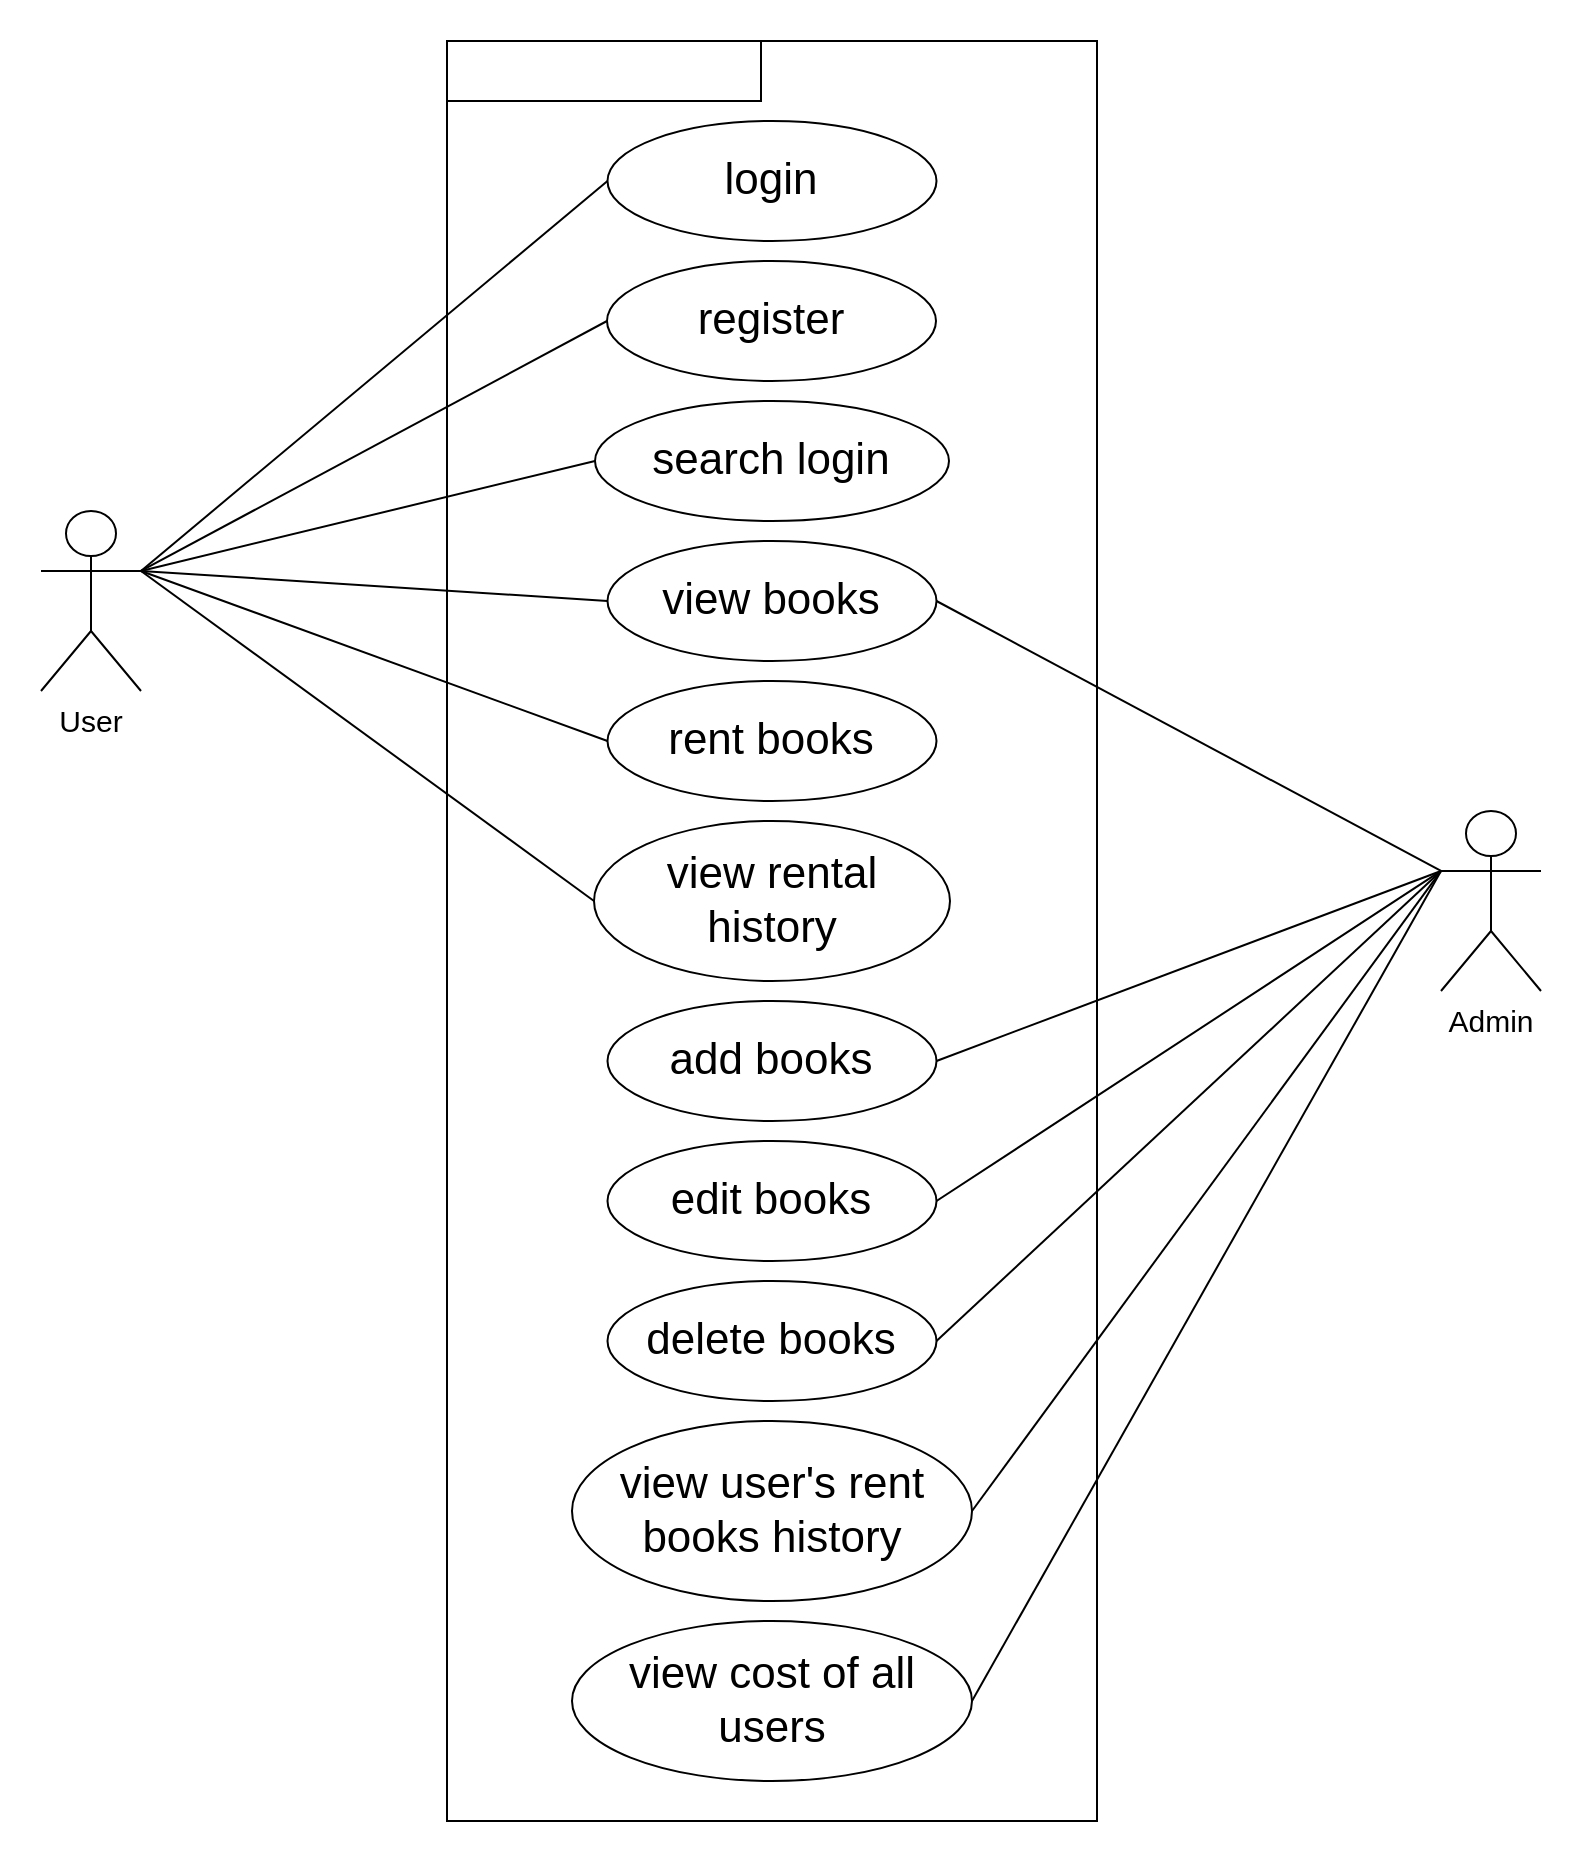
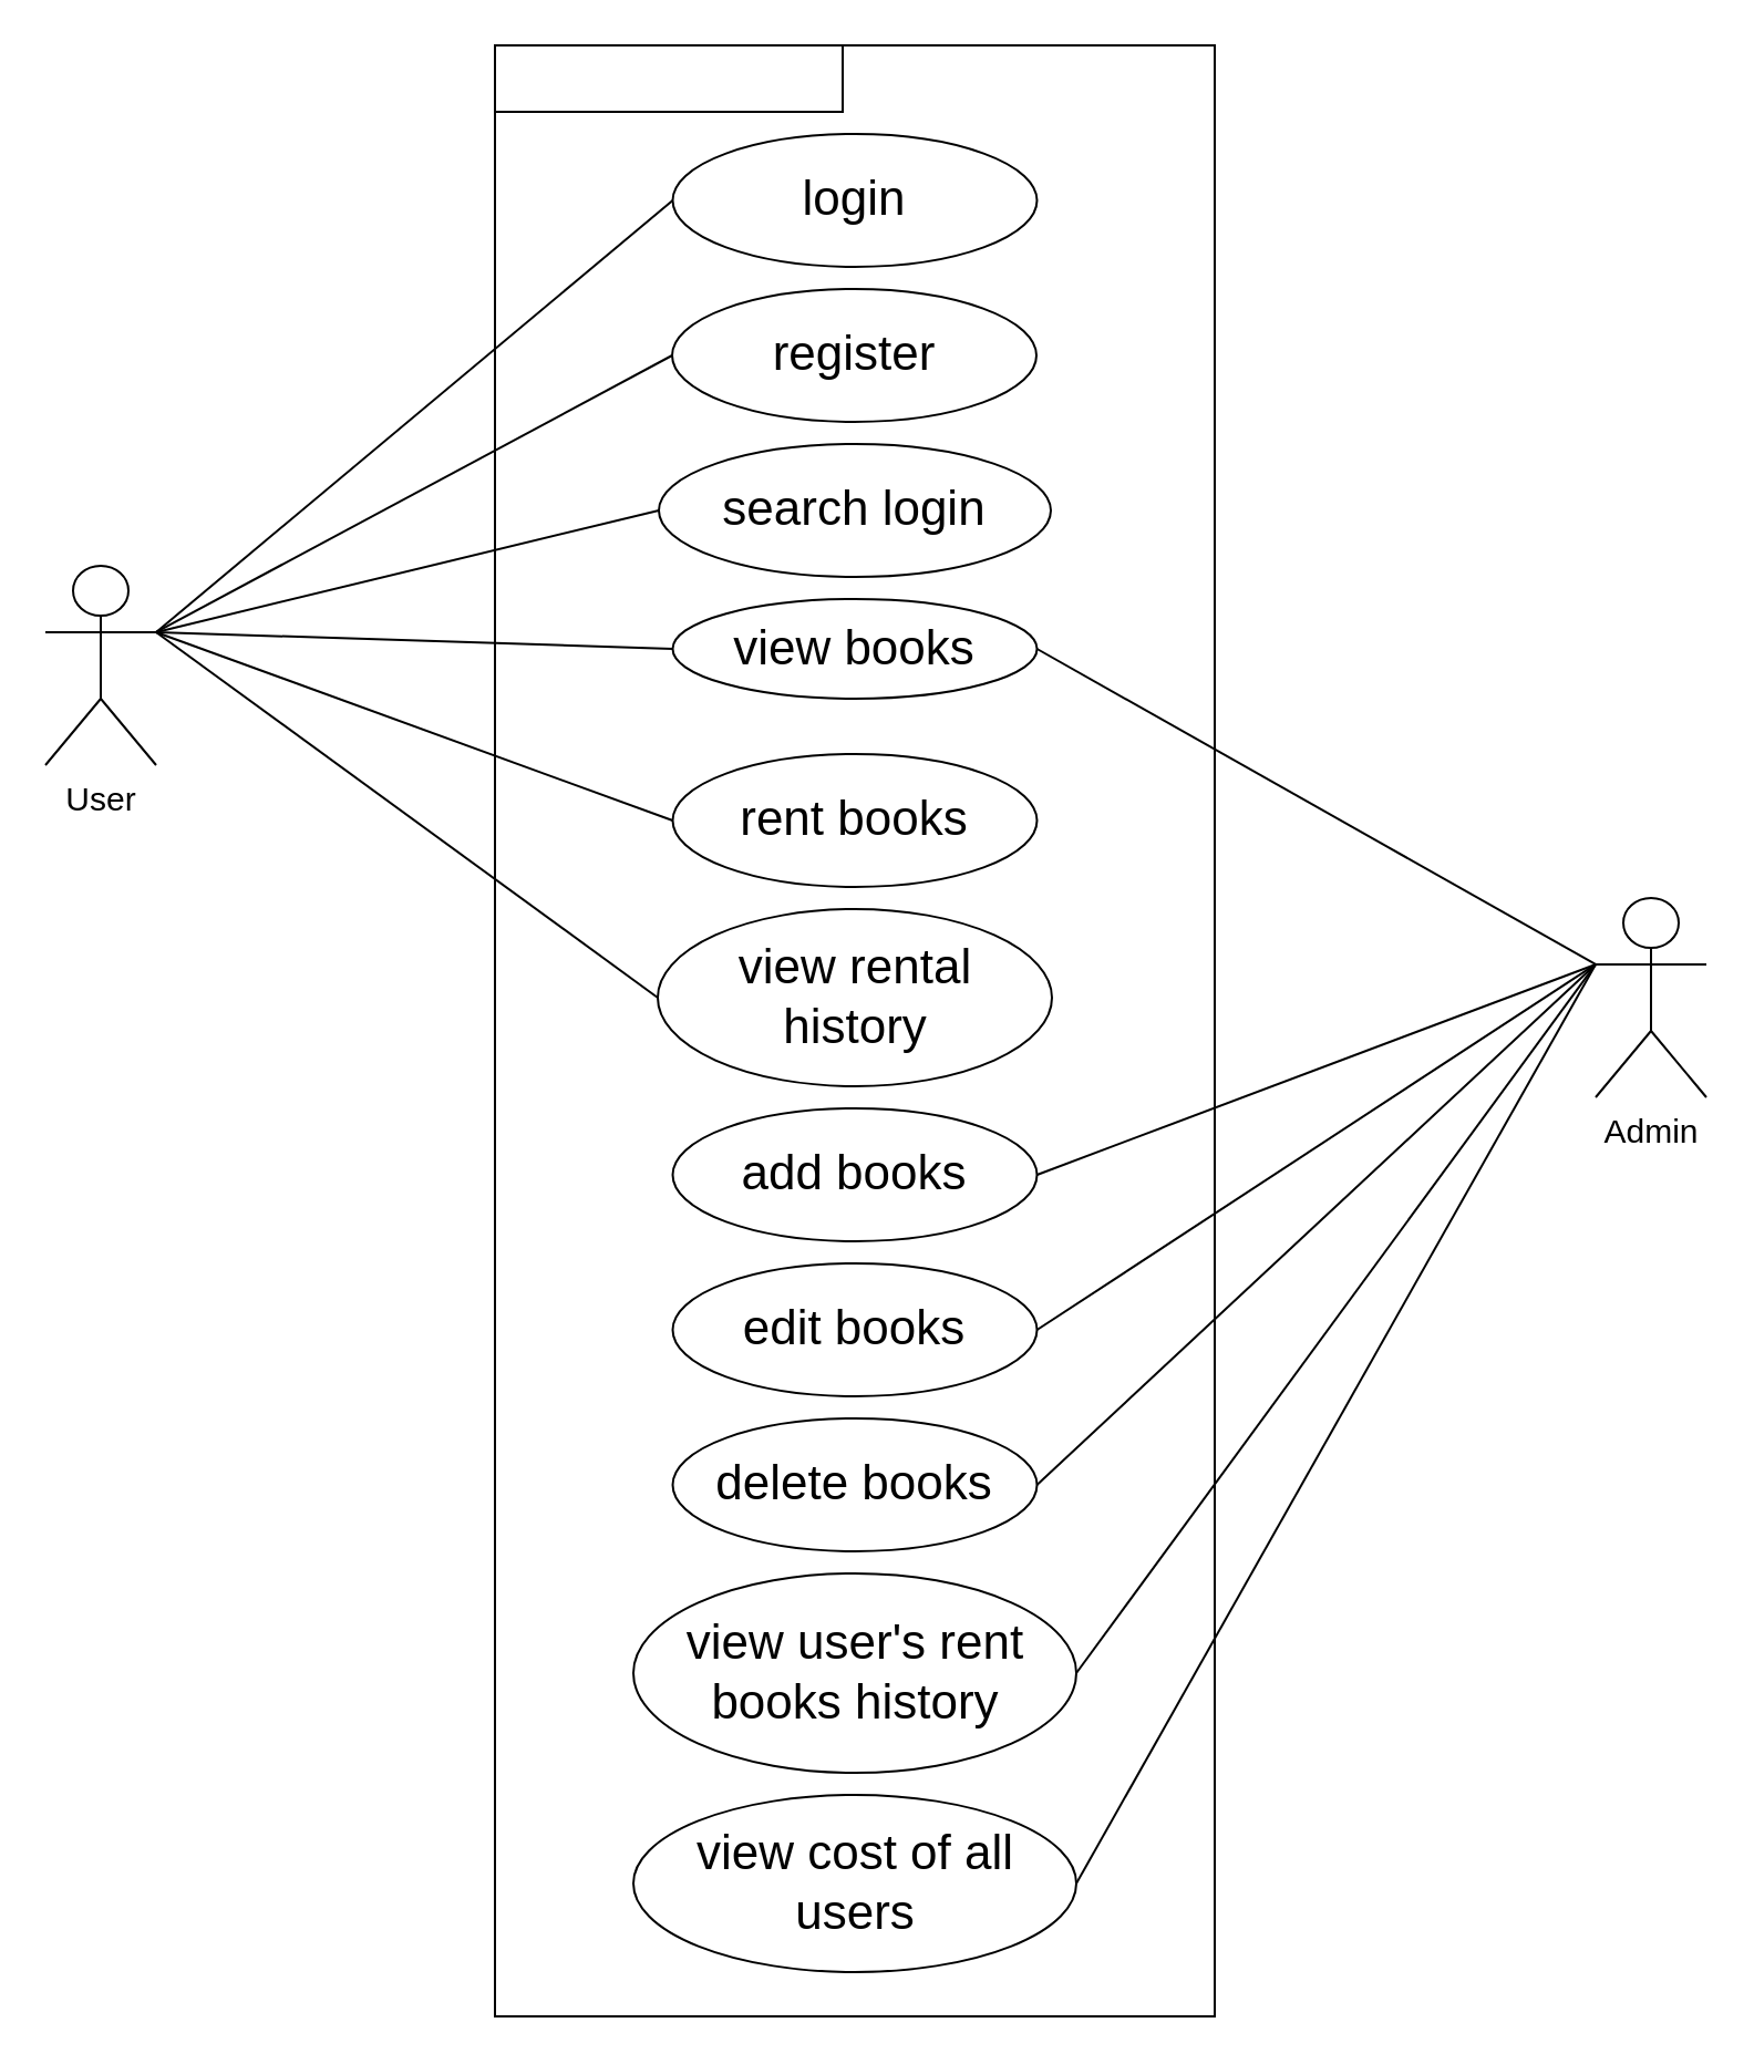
  <mxCell id="0" />
  <mxCell id="1" parent="0" />
  <mxCell id="2" value="" style="rounded=0;whiteSpace=wrap;html=1;" parent="1" vertex="1"><mxGeometry x="223" y="20" width="325" height="890" as="geometry" /></mxCell>
  <mxCell id="3" value="" style="rounded=0;whiteSpace=wrap;html=1;" parent="1" vertex="1"><mxGeometry x="223" y="20" width="157" height="30" as="geometry" /></mxCell>
  <mxCell id="4" value="&lt;font style=&quot;font-size: 22px&quot;&gt;login&lt;/font&gt;" style="ellipse;whiteSpace=wrap;html=1;" parent="1" vertex="1"><mxGeometry x="303.25" y="60" width="164.5" height="60" as="geometry" /></mxCell>
  <mxCell id="5" value="&lt;font style=&quot;font-size: 22px&quot;&gt;register&lt;/font&gt;" style="ellipse;whiteSpace=wrap;html=1;" parent="1" vertex="1"><mxGeometry x="303" y="130" width="164.5" height="60" as="geometry" /></mxCell>
  <mxCell id="6" value="&lt;font style=&quot;font-size: 22px&quot;&gt;rent books&lt;/font&gt;" style="ellipse;whiteSpace=wrap;html=1;" parent="1" vertex="1"><mxGeometry x="303.25" y="340" width="164.5" height="60" as="geometry" /></mxCell>
- <mxCell id="7" value="&lt;font style=&quot;font-size: 22px&quot;&gt;view books&lt;/font&gt;" style="ellipse;whiteSpace=wrap;html=1;" parent="1" vertex="1"><mxGeometry x="303.25" y="270" width="164.5" height="60" as="geometry" /></mxCell>
+ <mxCell id="7" value="&lt;font style=&quot;font-size: 22px&quot;&gt;view books&lt;/font&gt;" style="ellipse;whiteSpace=wrap;html=1;" parent="1" vertex="1"><mxGeometry x="303.25" y="270" width="164.5" height="45" as="geometry" /></mxCell>
  <mxCell id="8" value="&lt;font style=&quot;font-size: 22px&quot;&gt;view rental history&lt;/font&gt;" style="ellipse;whiteSpace=wrap;html=1;" parent="1" vertex="1"><mxGeometry x="296.5" y="410" width="178" height="80" as="geometry" /></mxCell>
  <mxCell id="9" value="User" style="shape=umlActor;verticalLabelPosition=bottom;verticalAlign=top;html=1;outlineConnect=0;fontSize=15;" parent="1" vertex="1"><mxGeometry x="20" y="255" width="50" height="90" as="geometry" /></mxCell>
  <mxCell id="10" value="" style="endArrow=none;html=1;entryX=1;entryY=0.333;entryDx=0;entryDy=0;entryPerimeter=0;exitX=0;exitY=0.5;exitDx=0;exitDy=0;" parent="1" source="4" target="9" edge="1"><mxGeometry width="50" height="50" relative="1" as="geometry"><mxPoint x="330" y="330" as="sourcePoint" /><mxPoint x="380" y="280" as="targetPoint" /></mxGeometry></mxCell>
  <mxCell id="11" value="" style="endArrow=none;html=1;entryX=1;entryY=0.333;entryDx=0;entryDy=0;entryPerimeter=0;exitX=0;exitY=0.5;exitDx=0;exitDy=0;" parent="1" source="5" target="9" edge="1"><mxGeometry width="50" height="50" relative="1" as="geometry"><mxPoint x="313" y="170" as="sourcePoint" /><mxPoint x="80" y="295" as="targetPoint" /></mxGeometry></mxCell>
  <mxCell id="12" value="" style="endArrow=none;html=1;entryX=1;entryY=0.333;entryDx=0;entryDy=0;entryPerimeter=0;exitX=0;exitY=0.5;exitDx=0;exitDy=0;" parent="1" source="7" target="9" edge="1"><mxGeometry width="50" height="50" relative="1" as="geometry"><mxPoint x="313" y="240" as="sourcePoint" /><mxPoint x="80" y="295" as="targetPoint" /></mxGeometry></mxCell>
  <mxCell id="13" value="" style="endArrow=none;html=1;entryX=1;entryY=0.333;entryDx=0;entryDy=0;entryPerimeter=0;exitX=0;exitY=0.5;exitDx=0;exitDy=0;" parent="1" source="6" target="9" edge="1"><mxGeometry width="50" height="50" relative="1" as="geometry"><mxPoint x="313.25" y="310" as="sourcePoint" /><mxPoint x="80" y="295" as="targetPoint" /></mxGeometry></mxCell>
  <mxCell id="14" value="" style="endArrow=none;html=1;entryX=1;entryY=0.333;entryDx=0;entryDy=0;entryPerimeter=0;exitX=0;exitY=0.5;exitDx=0;exitDy=0;" parent="1" source="8" target="9" edge="1"><mxGeometry width="50" height="50" relative="1" as="geometry"><mxPoint x="323.25" y="320" as="sourcePoint" /><mxPoint x="90" y="305" as="targetPoint" /></mxGeometry></mxCell>
  <mxCell id="15" value="&lt;font style=&quot;font-size: 22px&quot;&gt;add books&lt;/font&gt;" style="ellipse;whiteSpace=wrap;html=1;" parent="1" vertex="1"><mxGeometry x="303.25" y="500" width="164.5" height="60" as="geometry" /></mxCell>
  <mxCell id="16" value="&lt;font style=&quot;font-size: 22px&quot;&gt;edit books&lt;/font&gt;" style="ellipse;whiteSpace=wrap;html=1;" parent="1" vertex="1"><mxGeometry x="303.25" y="570" width="164.5" height="60" as="geometry" /></mxCell>
  <mxCell id="17" value="&lt;font style=&quot;font-size: 22px&quot;&gt;delete books&lt;/font&gt;" style="ellipse;whiteSpace=wrap;html=1;" parent="1" vertex="1"><mxGeometry x="303.25" y="640" width="164.5" height="60" as="geometry" /></mxCell>
  <mxCell id="18" value="&lt;font style=&quot;font-size: 22px&quot;&gt;view user's rent books&amp;nbsp;history&lt;/font&gt;" style="ellipse;whiteSpace=wrap;html=1;" parent="1" vertex="1"><mxGeometry x="285.5" y="710" width="200" height="90" as="geometry" /></mxCell>
  <mxCell id="19" value="&lt;font style=&quot;font-size: 22px&quot;&gt;view&amp;nbsp;cost of all users&lt;/font&gt;" style="ellipse;whiteSpace=wrap;html=1;" parent="1" vertex="1"><mxGeometry x="285.5" y="810" width="200" height="80" as="geometry" /></mxCell>
  <mxCell id="20" value="Admin" style="shape=umlActor;verticalLabelPosition=bottom;verticalAlign=top;html=1;outlineConnect=0;fontSize=15;" parent="1" vertex="1"><mxGeometry x="720" y="405" width="50" height="90" as="geometry" /></mxCell>
  <mxCell id="21" value="" style="endArrow=none;html=1;entryX=1;entryY=0.5;entryDx=0;entryDy=0;exitX=0;exitY=0.333;exitDx=0;exitDy=0;exitPerimeter=0;" parent="1" source="20" target="7" edge="1"><mxGeometry width="50" height="50" relative="1" as="geometry"><mxPoint x="690" y="560" as="sourcePoint" /><mxPoint x="590" y="480" as="targetPoint" /></mxGeometry></mxCell>
  <mxCell id="22" value="" style="endArrow=none;html=1;entryX=1;entryY=0.5;entryDx=0;entryDy=0;exitX=0;exitY=0.333;exitDx=0;exitDy=0;exitPerimeter=0;" parent="1" source="20" target="15" edge="1"><mxGeometry width="50" height="50" relative="1" as="geometry"><mxPoint x="740" y="550" as="sourcePoint" /><mxPoint x="477.75" y="310" as="targetPoint" /></mxGeometry></mxCell>
  <mxCell id="23" value="" style="endArrow=none;html=1;entryX=1;entryY=0.5;entryDx=0;entryDy=0;exitX=0;exitY=0.333;exitDx=0;exitDy=0;exitPerimeter=0;" parent="1" source="20" target="16" edge="1"><mxGeometry width="50" height="50" relative="1" as="geometry"><mxPoint x="730" y="445" as="sourcePoint" /><mxPoint x="477.75" y="540" as="targetPoint" /></mxGeometry></mxCell>
  <mxCell id="24" value="" style="endArrow=none;html=1;entryX=1;entryY=0.5;entryDx=0;entryDy=0;exitX=0;exitY=0.333;exitDx=0;exitDy=0;exitPerimeter=0;" parent="1" source="20" target="17" edge="1"><mxGeometry width="50" height="50" relative="1" as="geometry"><mxPoint x="740" y="455" as="sourcePoint" /><mxPoint x="487.75" y="550" as="targetPoint" /></mxGeometry></mxCell>
  <mxCell id="25" value="" style="endArrow=none;html=1;entryX=1;entryY=0.5;entryDx=0;entryDy=0;exitX=0;exitY=0.333;exitDx=0;exitDy=0;exitPerimeter=0;" parent="1" source="20" target="18" edge="1"><mxGeometry width="50" height="50" relative="1" as="geometry"><mxPoint x="730" y="445" as="sourcePoint" /><mxPoint x="477.75" y="680" as="targetPoint" /></mxGeometry></mxCell>
  <mxCell id="26" value="" style="endArrow=none;html=1;entryX=1;entryY=0.5;entryDx=0;entryDy=0;exitX=0;exitY=0.333;exitDx=0;exitDy=0;exitPerimeter=0;" parent="1" source="20" target="19" edge="1"><mxGeometry width="50" height="50" relative="1" as="geometry"><mxPoint x="740" y="455" as="sourcePoint" /><mxPoint x="487.75" y="690" as="targetPoint" /></mxGeometry></mxCell>
  <mxCell id="27" value="&lt;span style=&quot;font-size: 22px&quot;&gt;search login&lt;/span&gt;" style="ellipse;whiteSpace=wrap;html=1;" vertex="1" parent="1"><mxGeometry x="297" y="200" width="177" height="60" as="geometry" /></mxCell>
  <mxCell id="28" value="" style="endArrow=none;html=1;entryX=1;entryY=0.333;entryDx=0;entryDy=0;entryPerimeter=0;exitX=0;exitY=0.5;exitDx=0;exitDy=0;" edge="1" parent="1" source="27" target="9"><mxGeometry width="50" height="50" relative="1" as="geometry"><mxPoint x="313" y="170" as="sourcePoint" /><mxPoint x="80" y="295" as="targetPoint" /></mxGeometry></mxCell>
